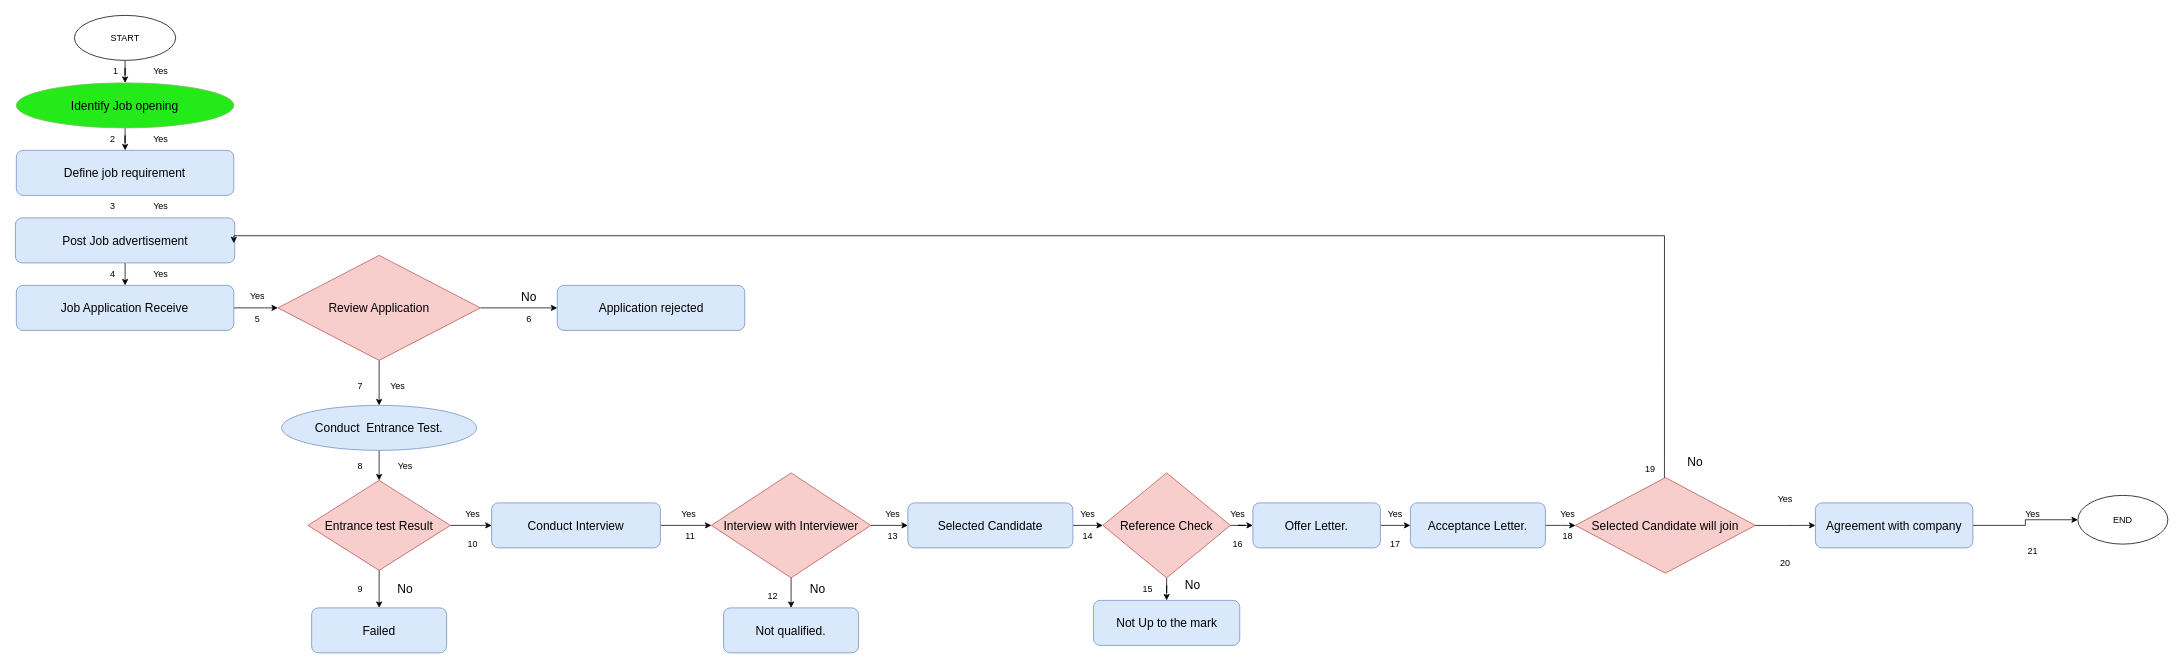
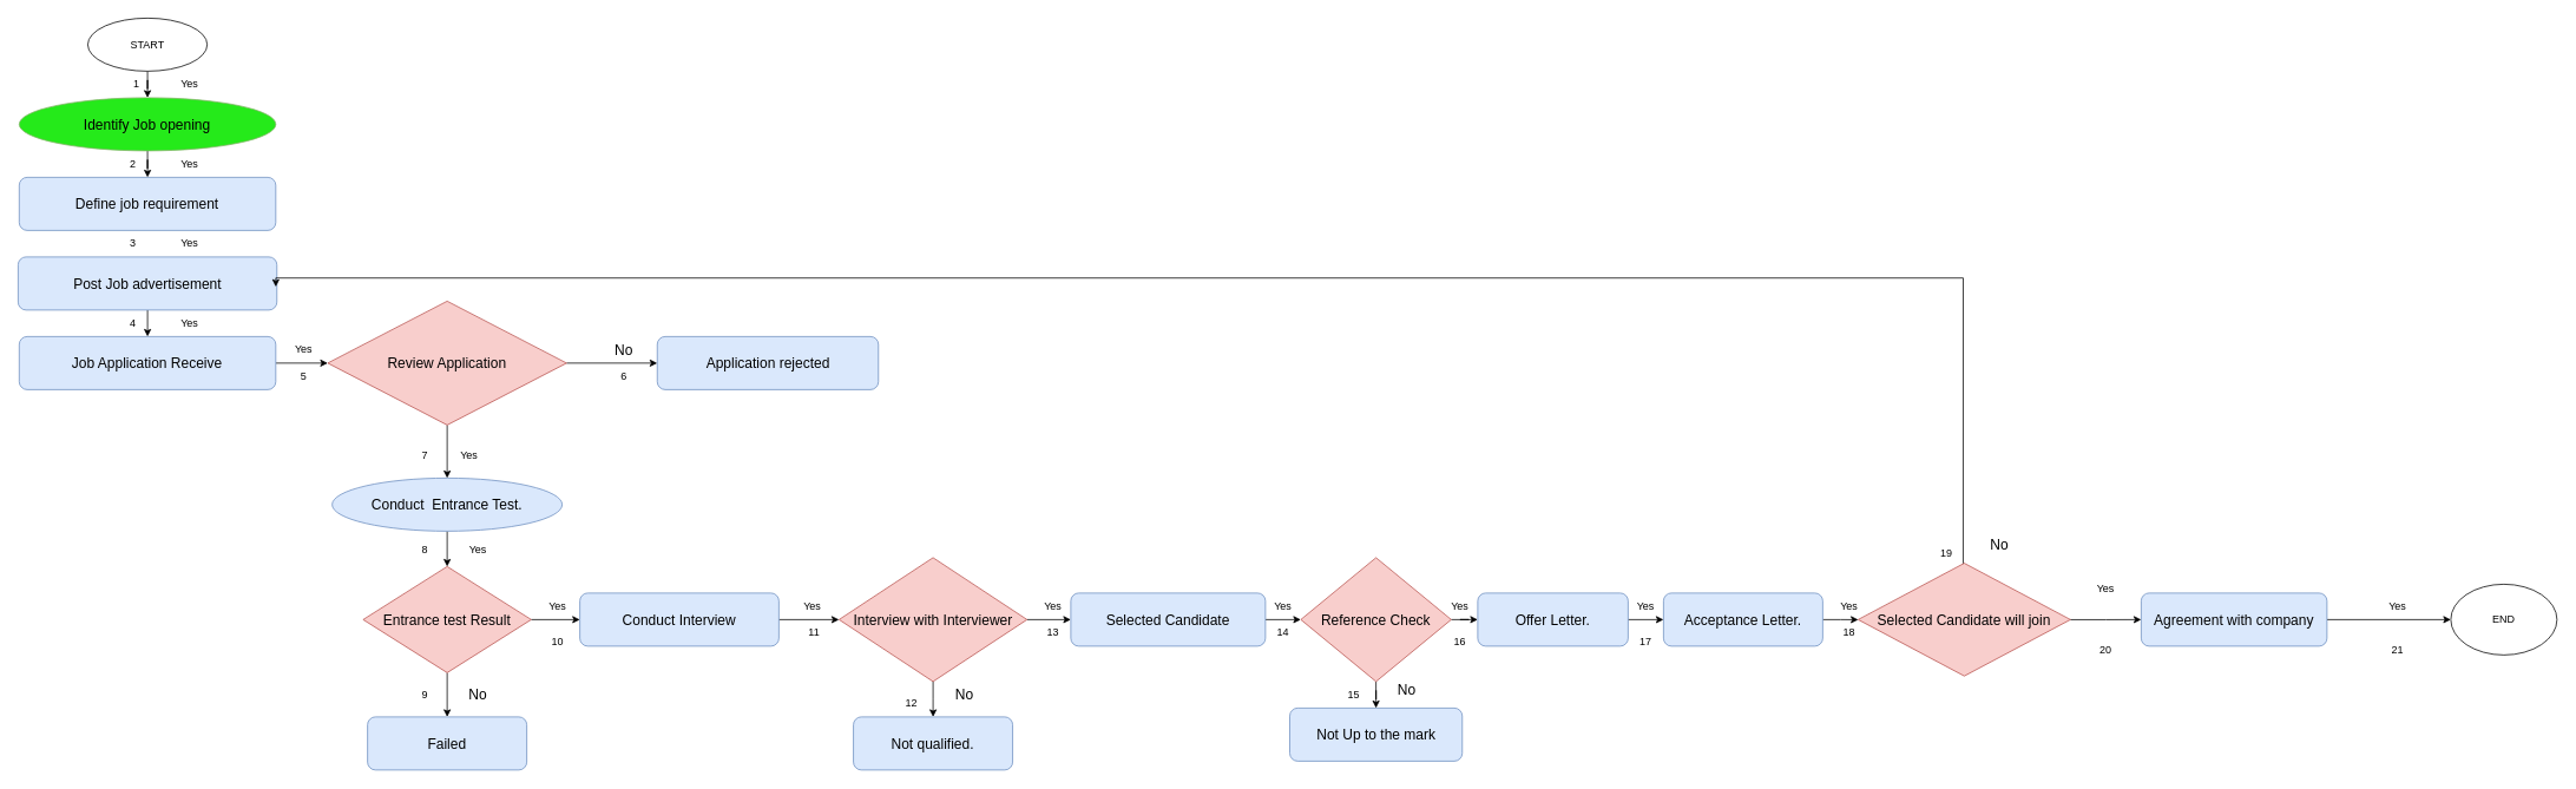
  <mxCell id="0" />
  <mxCell id="1" parent="0" />
  <mxCell id="2" value="" style="edgeStyle=orthogonalEdgeStyle;rounded=0;orthogonalLoop=1;jettySize=auto;html=1;" parent="1" source="3" target="5" edge="1"><mxGeometry relative="1" as="geometry" /></mxCell>
  <mxCell id="3" value="START" style="ellipse;whiteSpace=wrap;html=1;" parent="1" vertex="1"><mxGeometry x="98.75" y="20" width="135" height="60" as="geometry" /></mxCell>
  <mxCell id="4" value="" style="edgeStyle=orthogonalEdgeStyle;rounded=0;orthogonalLoop=1;jettySize=auto;html=1;" parent="1" source="5" target="6" edge="1"><mxGeometry relative="1" as="geometry" /></mxCell>
  <mxCell id="5" value="&lt;font style=&quot;font-size: 16px;&quot;&gt;Identify Job opening&lt;/font&gt;" style="ellipse;whiteSpace=wrap;html=1;fillColor=#25ea1a;strokeColor=#82b366;" parent="1" vertex="1"><mxGeometry x="21.25" y="110" width="290" height="60" as="geometry" /></mxCell>
  <mxCell id="6" value="&lt;font style=&quot;font-size: 16px;&quot;&gt;Define job requirement&lt;/font&gt;" style="rounded=1;whiteSpace=wrap;html=1;fillColor=#dae8fc;strokeColor=#6c8ebf;" parent="1" vertex="1"><mxGeometry x="21.25" y="200" width="290" height="60" as="geometry" /></mxCell>
  <mxCell id="7" value="" style="edgeStyle=orthogonalEdgeStyle;rounded=0;orthogonalLoop=1;jettySize=auto;html=1;" parent="1" source="8" target="10" edge="1"><mxGeometry relative="1" as="geometry" /></mxCell>
  <mxCell id="8" value="&lt;font style=&quot;font-size: 16px;&quot;&gt;Post Job advertisement&lt;/font&gt;" style="rounded=1;whiteSpace=wrap;html=1;fillColor=#dae8fc;strokeColor=#6c8ebf;fillStyle=auto;" parent="1" vertex="1"><mxGeometry x="20" y="290" width="292.5" height="60" as="geometry" /></mxCell>
  <mxCell id="9" value="" style="edgeStyle=orthogonalEdgeStyle;rounded=0;orthogonalLoop=1;jettySize=auto;html=1;" parent="1" source="10" target="13" edge="1"><mxGeometry relative="1" as="geometry" /></mxCell>
  <mxCell id="10" value="&lt;font style=&quot;font-size: 16px;&quot;&gt;Job Application Receive&lt;/font&gt;" style="rounded=1;whiteSpace=wrap;html=1;fillColor=#dae8fc;strokeColor=#6c8ebf;" parent="1" vertex="1"><mxGeometry x="21.25" y="380" width="290" height="60" as="geometry" /></mxCell>
  <mxCell id="11" value="" style="edgeStyle=orthogonalEdgeStyle;rounded=0;orthogonalLoop=1;jettySize=auto;html=1;" parent="1" source="13" target="14" edge="1"><mxGeometry relative="1" as="geometry" /></mxCell>
  <mxCell id="12" value="" style="edgeStyle=orthogonalEdgeStyle;rounded=0;orthogonalLoop=1;jettySize=auto;html=1;" parent="1" source="13" target="29" edge="1"><mxGeometry relative="1" as="geometry" /></mxCell>
  <mxCell id="13" value="&lt;font style=&quot;font-size: 16px;&quot;&gt;Review Application&lt;/font&gt;" style="rhombus;whiteSpace=wrap;html=1;fillColor=#f8cecc;strokeColor=#b85450;" parent="1" vertex="1"><mxGeometry x="370" y="340" width="270" height="140" as="geometry" /></mxCell>
  <mxCell id="14" value="&lt;font style=&quot;font-size: 16px;&quot;&gt;Application rejected&lt;/font&gt;" style="rounded=1;whiteSpace=wrap;html=1;fillColor=#dae8fc;strokeColor=#6c8ebf;" parent="1" vertex="1"><mxGeometry x="742.5" y="380" width="250" height="60" as="geometry" /></mxCell>
  <mxCell id="15" value="" style="edgeStyle=orthogonalEdgeStyle;rounded=0;orthogonalLoop=1;jettySize=auto;html=1;" parent="1" source="16" target="36" edge="1"><mxGeometry relative="1" as="geometry" /></mxCell>
  <mxCell id="16" value="&lt;font style=&quot;font-size: 16px;&quot;&gt;Conduct Interview&lt;/font&gt;" style="rounded=1;whiteSpace=wrap;html=1;fillColor=#dae8fc;strokeColor=#6c8ebf;" parent="1" vertex="1"><mxGeometry x="655" y="670" width="225" height="60" as="geometry" /></mxCell>
  <mxCell id="17" value="&lt;font style=&quot;font-size: 16px;&quot;&gt;Not Up to the mark&lt;/font&gt;" style="rounded=1;whiteSpace=wrap;html=1;fillColor=#dae8fc;strokeColor=#6c8ebf;" parent="1" vertex="1"><mxGeometry x="1457.5" y="800" width="195" height="60" as="geometry" /></mxCell>
  <mxCell id="18" value="" style="edgeStyle=orthogonalEdgeStyle;rounded=0;orthogonalLoop=1;jettySize=auto;html=1;" parent="1" source="20" target="17" edge="1"><mxGeometry relative="1" as="geometry" /></mxCell>
  <mxCell id="19" value="" style="edgeStyle=orthogonalEdgeStyle;rounded=0;orthogonalLoop=1;jettySize=auto;html=1;" parent="1" source="20" target="39" edge="1"><mxGeometry relative="1" as="geometry" /></mxCell>
  <mxCell id="20" value="&lt;font style=&quot;font-size: 16px;&quot;&gt;Reference Check&lt;/font&gt;" style="rhombus;whiteSpace=wrap;html=1;fillColor=#f8cecc;strokeColor=#b85450;" parent="1" vertex="1"><mxGeometry x="1470" y="630" width="170" height="140" as="geometry" /></mxCell>
  <mxCell id="21" value="" style="edgeStyle=orthogonalEdgeStyle;rounded=0;orthogonalLoop=1;jettySize=auto;html=1;" parent="1" source="22" target="20" edge="1"><mxGeometry relative="1" as="geometry" /></mxCell>
  <mxCell id="22" value="&lt;font style=&quot;font-size: 16px;&quot;&gt;Selected Candidate&lt;/font&gt;" style="rounded=1;whiteSpace=wrap;html=1;fillColor=#dae8fc;strokeColor=#6c8ebf;" parent="1" vertex="1"><mxGeometry x="1210" y="670" width="220" height="60" as="geometry" /></mxCell>
  <mxCell id="23" value="Yes&lt;br&gt;" style="text;html=1;strokeColor=none;fillColor=none;align=center;verticalAlign=middle;whiteSpace=wrap;rounded=0;" parent="1" vertex="1"><mxGeometry x="183.75" y="80" width="60" height="30" as="geometry" /></mxCell>
  <mxCell id="24" value="Yes&lt;br&gt;" style="text;html=1;strokeColor=none;fillColor=none;align=center;verticalAlign=middle;whiteSpace=wrap;rounded=0;" parent="1" vertex="1"><mxGeometry x="183.75" y="260" width="60" height="30" as="geometry" /></mxCell>
  <mxCell id="25" value="Yes&lt;br&gt;" style="text;html=1;strokeColor=none;fillColor=none;align=center;verticalAlign=middle;whiteSpace=wrap;rounded=0;" parent="1" vertex="1"><mxGeometry x="183.75" y="350" width="60" height="30" as="geometry" /></mxCell>
  <mxCell id="26" value="Yes&lt;br&gt;" style="text;html=1;strokeColor=none;fillColor=none;align=center;verticalAlign=middle;whiteSpace=wrap;rounded=0;" parent="1" vertex="1"><mxGeometry x="183.75" y="170" width="60" height="30" as="geometry" /></mxCell>
  <mxCell id="27" value="Yes&lt;br&gt;" style="text;html=1;strokeColor=none;fillColor=none;align=center;verticalAlign=middle;whiteSpace=wrap;rounded=0;" parent="1" vertex="1"><mxGeometry x="312.5" y="380" width="60" height="30" as="geometry" /></mxCell>
  <mxCell id="28" value="" style="edgeStyle=orthogonalEdgeStyle;rounded=0;orthogonalLoop=1;jettySize=auto;html=1;" parent="1" source="29" target="32" edge="1"><mxGeometry relative="1" as="geometry" /></mxCell>
  <mxCell id="29" value="&lt;font style=&quot;font-size: 16px;&quot;&gt;Conduct&amp;nbsp; Entrance Test.&lt;/font&gt;" style="ellipse;whiteSpace=wrap;html=1;fillColor=#dae8fc;strokeColor=#6c8ebf;" parent="1" vertex="1"><mxGeometry x="375" y="540" width="260" height="60" as="geometry" /></mxCell>
  <mxCell id="30" value="" style="edgeStyle=orthogonalEdgeStyle;rounded=0;orthogonalLoop=1;jettySize=auto;html=1;" parent="1" source="32" target="33" edge="1"><mxGeometry relative="1" as="geometry" /></mxCell>
  <mxCell id="31" value="" style="edgeStyle=orthogonalEdgeStyle;rounded=0;orthogonalLoop=1;jettySize=auto;html=1;" parent="1" source="32" target="16" edge="1"><mxGeometry relative="1" as="geometry" /></mxCell>
  <mxCell id="32" value="&lt;font style=&quot;font-size: 16px;&quot;&gt;Entrance test Result&lt;/font&gt;" style="rhombus;whiteSpace=wrap;html=1;fillColor=#f8cecc;strokeColor=#b85450;" parent="1" vertex="1"><mxGeometry x="410" y="640" width="190" height="120" as="geometry" /></mxCell>
  <mxCell id="33" value="&lt;font style=&quot;font-size: 16px;&quot;&gt;Failed&lt;/font&gt;" style="rounded=1;whiteSpace=wrap;html=1;fillColor=#dae8fc;strokeColor=#6c8ebf;" parent="1" vertex="1"><mxGeometry x="415" y="810" width="180" height="60" as="geometry" /></mxCell>
  <mxCell id="34" value="" style="edgeStyle=orthogonalEdgeStyle;rounded=0;orthogonalLoop=1;jettySize=auto;html=1;" parent="1" source="36" target="37" edge="1"><mxGeometry relative="1" as="geometry" /></mxCell>
  <mxCell id="35" value="" style="edgeStyle=orthogonalEdgeStyle;rounded=0;orthogonalLoop=1;jettySize=auto;html=1;" parent="1" source="36" target="22" edge="1"><mxGeometry relative="1" as="geometry" /></mxCell>
  <mxCell id="36" value="&lt;font style=&quot;font-size: 16px;&quot;&gt;Interview with Interviewer&lt;/font&gt;" style="rhombus;whiteSpace=wrap;html=1;fillColor=#f8cecc;strokeColor=#b85450;" parent="1" vertex="1"><mxGeometry x="948" y="630" width="212.5" height="140" as="geometry" /></mxCell>
  <mxCell id="37" value="&lt;font style=&quot;font-size: 16px;&quot;&gt;Not qualified.&lt;/font&gt;" style="rounded=1;whiteSpace=wrap;html=1;fillColor=#dae8fc;strokeColor=#6c8ebf;" parent="1" vertex="1"><mxGeometry x="964.25" y="810" width="180" height="60" as="geometry" /></mxCell>
  <mxCell id="38" value="" style="edgeStyle=orthogonalEdgeStyle;rounded=0;orthogonalLoop=1;jettySize=auto;html=1;" parent="1" source="39" target="41" edge="1"><mxGeometry relative="1" as="geometry" /></mxCell>
  <mxCell id="39" value="&lt;font style=&quot;font-size: 16px;&quot;&gt;Offer Letter.&lt;/font&gt;" style="rounded=1;whiteSpace=wrap;html=1;fillColor=#dae8fc;strokeColor=#6c8ebf;" parent="1" vertex="1"><mxGeometry x="1670" y="670" width="170" height="60" as="geometry" /></mxCell>
  <mxCell id="40" value="" style="edgeStyle=orthogonalEdgeStyle;rounded=0;orthogonalLoop=1;jettySize=auto;html=1;" parent="1" source="41" target="44" edge="1"><mxGeometry relative="1" as="geometry" /></mxCell>
  <mxCell id="41" value="&lt;font style=&quot;font-size: 16px;&quot;&gt;Acceptance Letter.&lt;/font&gt;" style="rounded=1;whiteSpace=wrap;html=1;fillColor=#dae8fc;strokeColor=#6c8ebf;" parent="1" vertex="1"><mxGeometry x="1880" y="670" width="180" height="60" as="geometry" /></mxCell>
  <mxCell id="42" style="edgeStyle=orthogonalEdgeStyle;rounded=0;orthogonalLoop=1;jettySize=auto;html=1;entryX=1;entryY=0.5;entryDx=0;entryDy=0;" parent="1" edge="1"><mxGeometry relative="1" as="geometry"><mxPoint x="2218.77" y="640" as="sourcePoint" /><mxPoint x="311.27" y="323.75" as="targetPoint" /><Array as="points"><mxPoint x="2218.77" y="313.75" /><mxPoint x="311.77" y="313.75" /></Array></mxGeometry></mxCell>
  <mxCell id="43" style="edgeStyle=orthogonalEdgeStyle;rounded=0;orthogonalLoop=1;jettySize=auto;html=1;entryX=0;entryY=0.5;entryDx=0;entryDy=0;" edge="1" parent="1" source="44" target="82"><mxGeometry relative="1" as="geometry" /></mxCell>
  <mxCell id="44" value="&lt;font style=&quot;font-size: 16px;&quot;&gt;Selected Candidate will join&lt;/font&gt;" style="rhombus;whiteSpace=wrap;html=1;fillColor=#f8cecc;strokeColor=#b85450;" parent="1" vertex="1"><mxGeometry x="2100" y="636.25" width="240" height="127.5" as="geometry" /></mxCell>
- <mxCell id="45" value="END" style="ellipse;whiteSpace=wrap;html=1;" parent="1" vertex="1"><mxGeometry x="2770" y="660" width="120" height="65" as="geometry" /></mxCell>
+ <mxCell id="45" value="END" style="ellipse;whiteSpace=wrap;html=1;" parent="1" vertex="1"><mxGeometry x="2770" y="660" width="120" height="80" as="geometry" /></mxCell>
  <mxCell id="46" value="Yes&lt;br&gt;" style="text;html=1;strokeColor=none;fillColor=none;align=center;verticalAlign=middle;whiteSpace=wrap;rounded=0;" parent="1" vertex="1"><mxGeometry x="500" y="500" width="60" height="30" as="geometry" /></mxCell>
  <mxCell id="47" value="Yes&lt;br&gt;" style="text;html=1;strokeColor=none;fillColor=none;align=center;verticalAlign=middle;whiteSpace=wrap;rounded=0;" parent="1" vertex="1"><mxGeometry x="600" y="670" width="60" height="30" as="geometry" /></mxCell>
  <mxCell id="48" value="Yes&lt;br&gt;" style="text;html=1;strokeColor=none;fillColor=none;align=center;verticalAlign=middle;whiteSpace=wrap;rounded=0;" parent="1" vertex="1"><mxGeometry x="510" y="606.25" width="60" height="30" as="geometry" /></mxCell>
  <mxCell id="49" value="Yes&lt;br&gt;" style="text;html=1;strokeColor=none;fillColor=none;align=center;verticalAlign=middle;whiteSpace=wrap;rounded=0;" parent="1" vertex="1"><mxGeometry x="888" y="670" width="60" height="30" as="geometry" /></mxCell>
  <mxCell id="50" value="Yes&lt;br&gt;" style="text;html=1;strokeColor=none;fillColor=none;align=center;verticalAlign=middle;whiteSpace=wrap;rounded=0;" parent="1" vertex="1"><mxGeometry x="1420" y="670" width="60" height="30" as="geometry" /></mxCell>
  <mxCell id="51" value="Yes&lt;br&gt;" style="text;html=1;strokeColor=none;fillColor=none;align=center;verticalAlign=middle;whiteSpace=wrap;rounded=0;" parent="1" vertex="1"><mxGeometry x="1160" y="670" width="60" height="30" as="geometry" /></mxCell>
  <mxCell id="52" value="Yes&lt;br&gt;" style="text;html=1;strokeColor=none;fillColor=none;align=center;verticalAlign=middle;whiteSpace=wrap;rounded=0;" parent="1" vertex="1"><mxGeometry x="1620" y="670" width="60" height="30" as="geometry" /></mxCell>
  <mxCell id="53" value="Yes&lt;br&gt;" style="text;html=1;strokeColor=none;fillColor=none;align=center;verticalAlign=middle;whiteSpace=wrap;rounded=0;" parent="1" vertex="1"><mxGeometry x="1830" y="670" width="60" height="30" as="geometry" /></mxCell>
  <mxCell id="54" value="Yes&lt;br&gt;" style="text;html=1;strokeColor=none;fillColor=none;align=center;verticalAlign=middle;whiteSpace=wrap;rounded=0;" parent="1" vertex="1"><mxGeometry x="2060" y="670" width="60" height="30" as="geometry" /></mxCell>
  <mxCell id="55" value="Yes&lt;br&gt;" style="text;html=1;strokeColor=none;fillColor=none;align=center;verticalAlign=middle;whiteSpace=wrap;rounded=0;" parent="1" vertex="1"><mxGeometry x="2350" y="650" width="60" height="30" as="geometry" /></mxCell>
  <mxCell id="56" value="&lt;font style=&quot;font-size: 16px;&quot;&gt;No&lt;/font&gt;" style="text;html=1;strokeColor=none;fillColor=none;align=center;verticalAlign=middle;whiteSpace=wrap;rounded=0;" parent="1" vertex="1"><mxGeometry x="675" y="380" width="60" height="30" as="geometry" /></mxCell>
  <mxCell id="57" value="&lt;font style=&quot;font-size: 16px;&quot;&gt;No&lt;/font&gt;" style="text;html=1;strokeColor=none;fillColor=none;align=center;verticalAlign=middle;whiteSpace=wrap;rounded=0;" parent="1" vertex="1"><mxGeometry x="1060" y="770" width="60" height="30" as="geometry" /></mxCell>
  <mxCell id="58" value="&lt;font style=&quot;font-size: 16px;&quot;&gt;No&lt;/font&gt;" style="text;html=1;strokeColor=none;fillColor=none;align=center;verticalAlign=middle;whiteSpace=wrap;rounded=0;" parent="1" vertex="1"><mxGeometry x="510" y="770" width="60" height="30" as="geometry" /></mxCell>
  <mxCell id="59" value="&lt;font style=&quot;font-size: 16px;&quot;&gt;No&lt;/font&gt;" style="text;html=1;strokeColor=none;fillColor=none;align=center;verticalAlign=middle;whiteSpace=wrap;rounded=0;" parent="1" vertex="1"><mxGeometry x="1560" y="763.75" width="60" height="30" as="geometry" /></mxCell>
  <mxCell id="60" value="&lt;font style=&quot;font-size: 16px;&quot;&gt;No&lt;/font&gt;" style="text;html=1;strokeColor=none;fillColor=none;align=center;verticalAlign=middle;whiteSpace=wrap;rounded=0;" parent="1" vertex="1"><mxGeometry x="2230" y="600" width="60" height="30" as="geometry" /></mxCell>
  <mxCell id="61" value="1" style="text;html=1;strokeColor=none;fillColor=none;align=center;verticalAlign=middle;whiteSpace=wrap;rounded=0;" parent="1" vertex="1"><mxGeometry x="123.75" y="80" width="60" height="30" as="geometry" /></mxCell>
  <mxCell id="62" value="3" style="text;html=1;strokeColor=none;fillColor=none;align=center;verticalAlign=middle;whiteSpace=wrap;rounded=0;" parent="1" vertex="1"><mxGeometry x="120" y="260" width="60" height="30" as="geometry" /></mxCell>
  <mxCell id="63" value="2" style="text;html=1;strokeColor=none;fillColor=none;align=center;verticalAlign=middle;whiteSpace=wrap;rounded=0;" parent="1" vertex="1"><mxGeometry x="120" y="170" width="60" height="30" as="geometry" /></mxCell>
  <mxCell id="64" value="7" style="text;html=1;strokeColor=none;fillColor=none;align=center;verticalAlign=middle;whiteSpace=wrap;rounded=0;" parent="1" vertex="1"><mxGeometry x="450" y="500" width="60" height="30" as="geometry" /></mxCell>
  <mxCell id="65" value="6" style="text;html=1;strokeColor=none;fillColor=none;align=center;verticalAlign=middle;whiteSpace=wrap;rounded=0;" parent="1" vertex="1"><mxGeometry x="675" y="410" width="60" height="30" as="geometry" /></mxCell>
  <mxCell id="66" value="4" style="text;html=1;strokeColor=none;fillColor=none;align=center;verticalAlign=middle;whiteSpace=wrap;rounded=0;" parent="1" vertex="1"><mxGeometry x="120" y="350" width="60" height="30" as="geometry" /></mxCell>
  <mxCell id="67" value="5" style="text;html=1;strokeColor=none;fillColor=none;align=center;verticalAlign=middle;whiteSpace=wrap;rounded=0;" parent="1" vertex="1"><mxGeometry x="312.5" y="410" width="60" height="30" as="geometry" /></mxCell>
  <mxCell id="68" value="9" style="text;html=1;strokeColor=none;fillColor=none;align=center;verticalAlign=middle;whiteSpace=wrap;rounded=0;" parent="1" vertex="1"><mxGeometry x="450" y="770" width="60" height="30" as="geometry" /></mxCell>
  <mxCell id="69" value="10" style="text;html=1;strokeColor=none;fillColor=none;align=center;verticalAlign=middle;whiteSpace=wrap;rounded=0;" parent="1" vertex="1"><mxGeometry x="600" y="710" width="60" height="30" as="geometry" /></mxCell>
  <mxCell id="70" value="8" style="text;html=1;strokeColor=none;fillColor=none;align=center;verticalAlign=middle;whiteSpace=wrap;rounded=0;" parent="1" vertex="1"><mxGeometry x="450" y="606.25" width="60" height="30" as="geometry" /></mxCell>
  <mxCell id="71" value="12" style="text;html=1;strokeColor=none;fillColor=none;align=center;verticalAlign=middle;whiteSpace=wrap;rounded=0;" parent="1" vertex="1"><mxGeometry x="1000" y="780" width="60" height="30" as="geometry" /></mxCell>
  <mxCell id="72" value="11" style="text;html=1;strokeColor=none;fillColor=none;align=center;verticalAlign=middle;whiteSpace=wrap;rounded=0;" parent="1" vertex="1"><mxGeometry x="890" y="700" width="60" height="30" as="geometry" /></mxCell>
  <mxCell id="73" value="14" style="text;html=1;strokeColor=none;fillColor=none;align=center;verticalAlign=middle;whiteSpace=wrap;rounded=0;" parent="1" vertex="1"><mxGeometry x="1420" y="700" width="60" height="30" as="geometry" /></mxCell>
  <mxCell id="74" value="13" style="text;html=1;strokeColor=none;fillColor=none;align=center;verticalAlign=middle;whiteSpace=wrap;rounded=0;" parent="1" vertex="1"><mxGeometry x="1160" y="700" width="60" height="30" as="geometry" /></mxCell>
  <mxCell id="75" value="15" style="text;html=1;strokeColor=none;fillColor=none;align=center;verticalAlign=middle;whiteSpace=wrap;rounded=0;" parent="1" vertex="1"><mxGeometry x="1500" y="770" width="60" height="30" as="geometry" /></mxCell>
  <mxCell id="76" value="16" style="text;html=1;strokeColor=none;fillColor=none;align=center;verticalAlign=middle;whiteSpace=wrap;rounded=0;" parent="1" vertex="1"><mxGeometry x="1620" y="710" width="60" height="30" as="geometry" /></mxCell>
  <mxCell id="77" value="17" style="text;html=1;strokeColor=none;fillColor=none;align=center;verticalAlign=middle;whiteSpace=wrap;rounded=0;" parent="1" vertex="1"><mxGeometry x="1830" y="710" width="60" height="30" as="geometry" /></mxCell>
  <mxCell id="78" value="19" style="text;html=1;strokeColor=none;fillColor=none;align=center;verticalAlign=middle;whiteSpace=wrap;rounded=0;" parent="1" vertex="1"><mxGeometry x="2170" y="610" width="60" height="30" as="geometry" /></mxCell>
  <mxCell id="79" value="18" style="text;html=1;strokeColor=none;fillColor=none;align=center;verticalAlign=middle;whiteSpace=wrap;rounded=0;" parent="1" vertex="1"><mxGeometry x="2060" y="700" width="60" height="30" as="geometry" /></mxCell>
- <mxCell id="80" value="20" style="text;html=1;strokeColor=none;fillColor=none;align=center;verticalAlign=middle;whiteSpace=wrap;rounded=0;" parent="1" vertex="1"><mxGeometry x="2350" y="735" width="60" height="30" as="geometry" /></mxCell>
+ <mxCell id="80" value="20" style="text;html=1;strokeColor=none;fillColor=none;align=center;verticalAlign=middle;whiteSpace=wrap;rounded=0;" parent="1" vertex="1"><mxGeometry x="2350" y="720" width="60" height="30" as="geometry" /></mxCell>
  <mxCell id="81" style="edgeStyle=orthogonalEdgeStyle;rounded=0;orthogonalLoop=1;jettySize=auto;html=1;" edge="1" parent="1" source="82" target="45"><mxGeometry relative="1" as="geometry" /></mxCell>
  <mxCell id="82" value="&lt;font style=&quot;font-size: 16px;&quot;&gt;Agreement with company&lt;/font&gt;" style="rounded=1;whiteSpace=wrap;html=1;fillColor=#dae8fc;strokeColor=#6c8ebf;" vertex="1" parent="1"><mxGeometry x="2420" y="670" width="210" height="60" as="geometry" /></mxCell>
  <mxCell id="83" value="Yes&lt;br&gt;" style="text;html=1;strokeColor=none;fillColor=none;align=center;verticalAlign=middle;whiteSpace=wrap;rounded=0;" vertex="1" parent="1"><mxGeometry x="2680" y="670" width="60" height="30" as="geometry" /></mxCell>
  <mxCell id="84" value="21" style="text;html=1;strokeColor=none;fillColor=none;align=center;verticalAlign=middle;whiteSpace=wrap;rounded=0;" vertex="1" parent="1"><mxGeometry x="2680" y="720" width="60" height="30" as="geometry" /></mxCell>
